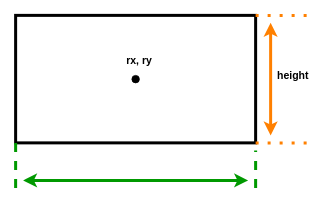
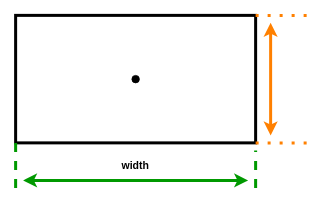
  <mxCell id="0" />
  <mxCell id="1" parent="0" />
  <mxCell id="2" value="" style="rounded=0;whiteSpace=wrap;html=1;strokeWidth=4;fillColor=none;" vertex="1" parent="1"><mxGeometry x="20" y="20" width="320" height="170" as="geometry" /></mxCell>
  <mxCell id="3" value="" style="ellipse;whiteSpace=wrap;html=1;aspect=fixed;" vertex="1" parent="1"><mxGeometry x="230" y="140" as="geometry" /></mxCell>
  <mxCell id="4" value="" style="ellipse;whiteSpace=wrap;html=1;aspect=fixed;fillColor=#000000;" vertex="1" parent="1"><mxGeometry x="175" y="100" width="10" height="10" as="geometry" /></mxCell>
- <mxCell id="5" value="&lt;b&gt;&lt;font style=&quot;font-size: 14px&quot;&gt;rx, ry&lt;/font&gt;&lt;/b&gt;" style="text;html=1;strokeColor=none;fillColor=none;align=center;verticalAlign=middle;whiteSpace=wrap;rounded=0;" vertex="1" parent="1"><mxGeometry x="165" y="70" width="40" height="20" as="geometry" /></mxCell>
- <mxCell id="7" value="&lt;font style=&quot;font-size: 14px&quot;&gt;&lt;b&gt;height&lt;/b&gt;&lt;/font&gt;" style="text;html=1;strokeColor=none;fillColor=none;align=center;verticalAlign=middle;whiteSpace=wrap;rounded=0;" vertex="1" parent="1"><mxGeometry x="370" y="90" width="40" height="20" as="geometry" /></mxCell>
+ <mxCell id="6" value="&lt;font style=&quot;font-size: 14px&quot;&gt;&lt;b&gt;width&lt;/b&gt;&lt;/font&gt;" style="text;html=1;strokeColor=none;fillColor=none;align=center;verticalAlign=middle;whiteSpace=wrap;rounded=0;" vertex="1" parent="1"><mxGeometry x="160" y="210" width="40" height="20" as="geometry" /></mxCell>
  <mxCell id="8" value="" style="endArrow=none;dashed=1;html=1;dashPattern=1 3;strokeWidth=4;exitX=1;exitY=0;exitDx=0;exitDy=0;strokeColor=#FF8000;" edge="1" parent="1" source="2"><mxGeometry width="50" height="50" relative="1" as="geometry"><mxPoint x="360" y="40" as="sourcePoint" /><mxPoint x="420" y="20" as="targetPoint" /></mxGeometry></mxCell>
  <mxCell id="9" value="" style="endArrow=none;dashed=1;html=1;dashPattern=1 3;strokeWidth=4;exitX=1;exitY=0;exitDx=0;exitDy=0;strokeColor=#FF8000;" edge="1" parent="1"><mxGeometry width="50" height="50" relative="1" as="geometry"><mxPoint x="340" y="190" as="sourcePoint" /><mxPoint x="420" y="190" as="targetPoint" /></mxGeometry></mxCell>
  <mxCell id="10" value="" style="endArrow=none;dashed=1;html=1;strokeWidth=4;entryX=0;entryY=1;entryDx=0;entryDy=0;strokeColor=#009900;" edge="1" parent="1" target="2"><mxGeometry width="50" height="50" relative="1" as="geometry"><mxPoint x="20" y="250" as="sourcePoint" /><mxPoint x="60" y="190" as="targetPoint" /></mxGeometry></mxCell>
  <mxCell id="11" value="" style="endArrow=none;dashed=1;html=1;strokeWidth=4;entryX=0;entryY=1;entryDx=0;entryDy=0;strokeColor=#009900;" edge="1" parent="1"><mxGeometry width="50" height="50" relative="1" as="geometry"><mxPoint x="340" y="250" as="sourcePoint" /><mxPoint x="340" y="200" as="targetPoint" /></mxGeometry></mxCell>
  <mxCell id="12" value="" style="endArrow=classic;startArrow=classic;html=1;strokeColor=#009900;strokeWidth=4;" edge="1" parent="1"><mxGeometry width="50" height="50" relative="1" as="geometry"><mxPoint x="30" y="240" as="sourcePoint" /><mxPoint x="330" y="240" as="targetPoint" /></mxGeometry></mxCell>
  <mxCell id="13" value="" style="endArrow=classic;startArrow=classic;html=1;strokeWidth=4;strokeColor=#FF8000;" edge="1" parent="1"><mxGeometry width="50" height="50" relative="1" as="geometry"><mxPoint x="360" y="180" as="sourcePoint" /><mxPoint x="360" y="30" as="targetPoint" /></mxGeometry></mxCell>
